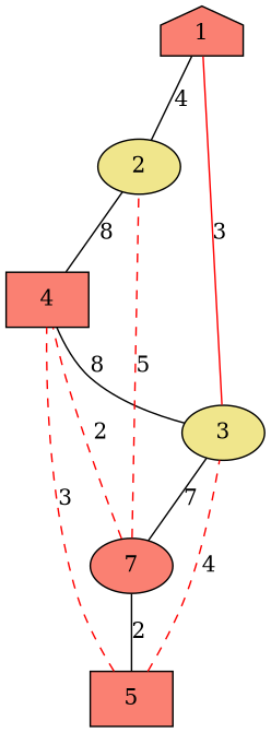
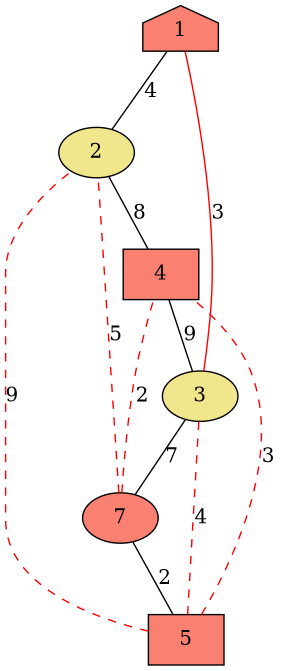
  graph {
    node [fillcolor=salmon shape=ellipse style=filled]
    edge [color=red]
    1 [shape=house]
    2 [fillcolor=khaki]
    4 [shape=box]
    3 [fillcolor=khaki]
    n5 [label=7]
    5 [shape=box]
    1 -- 2 [label=4 color=""]
    2 -- 4 [label=8 color=""]
-   4 -- 3 [label=8 color=""]
+   4 -- 3 [label=9 color=""]
    3 -- 1 [label=3 style=solid]
    3 -- n5 [label=7 color=""]
    n5 -- 2 [label=5 style=dashed]
    n5 -- 4 [label=2 style=dashed]
    n5 -- 5 [label=2 color=""]
+   5 -- 2 [label=9 style=dashed]
    5 -- 4 [label=3 style=dashed]
    5 -- 3 [label=4 style=dashed]
  }
